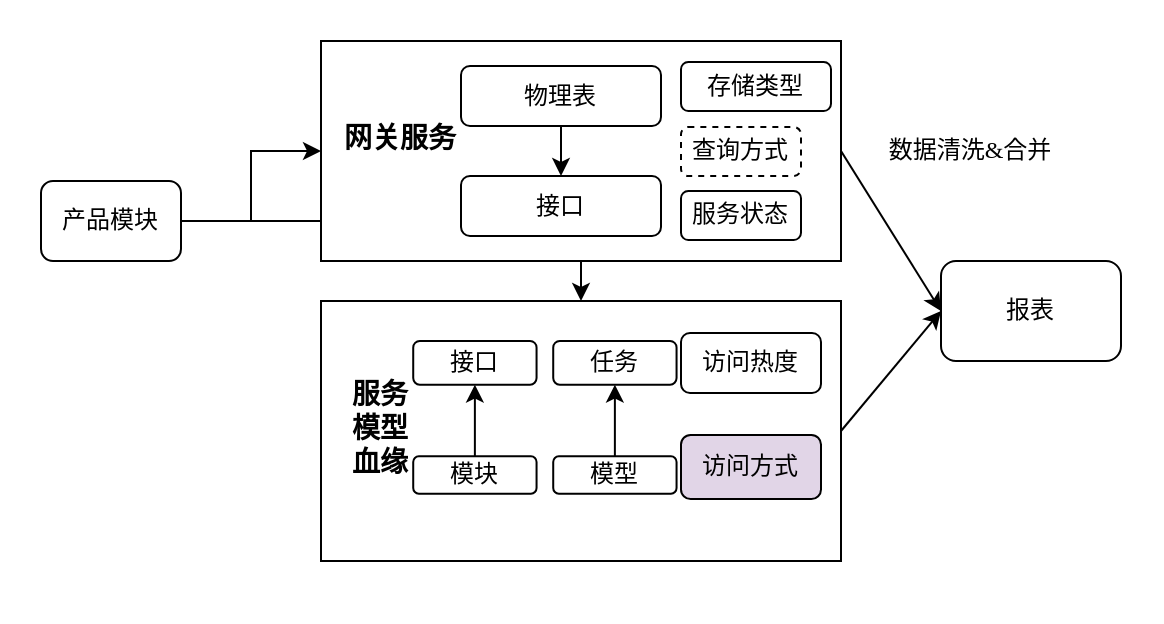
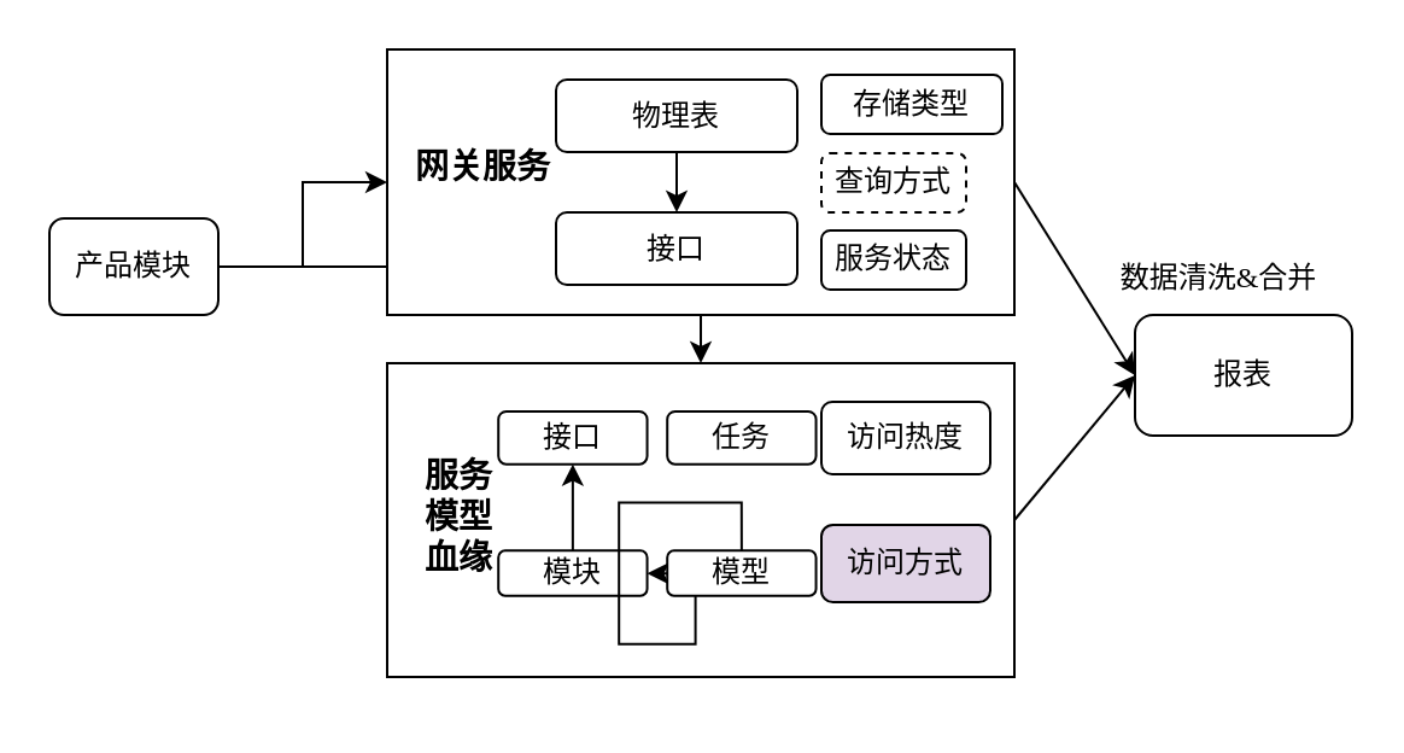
  <mxCell id="0" />
  <mxCell id="1" parent="0" />
  <mxCell id="2" value="" style="rounded=0;whiteSpace=wrap;html=1;fontFamily=微软雅黑;" parent="1" diagramCategory="general" diagramName="Rectangle" vertex="1"><mxGeometry x="160" y="150" width="260" height="130" as="geometry" /></mxCell>
  <mxCell id="3" value="&lt;font style=&quot;font-size: 14px;&quot;&gt;&lt;b&gt;服务模型血缘&lt;/b&gt;&lt;/font&gt;" style="text;html=1;strokeColor=none;fillColor=none;align=center;verticalAlign=middle;whiteSpace=wrap;rounded=0;fontFamily=微软雅黑;" parent="1" diagramCategory="general" diagramName="text" vertex="1"><mxGeometry x="170" y="200" width="40" height="30" as="geometry" /></mxCell>
  <mxCell id="4" style="edgeStyle=orthogonalEdgeStyle;rounded=0;orthogonalLoop=1;jettySize=auto;html=1;exitX=1;exitY=0.5;exitDx=0;exitDy=0;fontFamily=微软雅黑;" parent="1" source="6" target="2" edge="1"><mxGeometry relative="1" as="geometry" /></mxCell>
  <mxCell id="5" style="edgeStyle=orthogonalEdgeStyle;rounded=0;orthogonalLoop=1;jettySize=auto;html=1;exitX=1;exitY=0.5;exitDx=0;exitDy=0;fontFamily=微软雅黑;" parent="1" source="6" target="7" edge="1"><mxGeometry relative="1" as="geometry" /></mxCell>
  <mxCell id="6" value="产品模块" style="rounded=1;whiteSpace=wrap;html=1;fontFamily=微软雅黑;" parent="1" diagramCategory="general" diagramName="RoundedRectangle" vertex="1"><mxGeometry x="20" y="90" width="70" height="40" as="geometry" /></mxCell>
  <mxCell id="7" value="" style="rounded=0;whiteSpace=wrap;html=1;fontFamily=微软雅黑;" parent="1" diagramCategory="general" diagramName="Rectangle" vertex="1"><mxGeometry x="160" y="20" width="260" height="110" as="geometry" /></mxCell>
  <mxCell id="8" value="&lt;b&gt;&lt;font style=&quot;font-size: 14px;&quot;&gt;网关服务&lt;/font&gt;&lt;/b&gt;" style="text;html=1;strokeColor=none;fillColor=none;align=center;verticalAlign=middle;whiteSpace=wrap;rounded=0;fontFamily=微软雅黑;" parent="1" diagramCategory="general" diagramName="text" vertex="1"><mxGeometry x="170" y="60" width="60" height="20" as="geometry" /></mxCell>
  <mxCell id="9" value="接口" style="rounded=1;whiteSpace=wrap;html=1;fontFamily=微软雅黑;" parent="1" diagramCategory="general" diagramName="RoundedRectangle" vertex="1"><mxGeometry x="230" y="87.5" width="100" height="30" as="geometry" /></mxCell>
  <mxCell id="10" value="报表" style="rounded=1;whiteSpace=wrap;html=1;fontFamily=微软雅黑;" parent="1" diagramCategory="general" diagramName="RoundedRectangle" vertex="1"><mxGeometry x="470" y="130" width="90" height="50" as="geometry" /></mxCell>
  <mxCell id="11" value="访问热度" style="rounded=1;whiteSpace=wrap;html=1;fontFamily=微软雅黑;" parent="1" diagramCategory="general" diagramName="RoundedRectangle" vertex="1"><mxGeometry x="340" y="166" width="70" height="30" as="geometry" /></mxCell>
  <mxCell id="12" value="" style="group;fontFamily=微软雅黑;" parent="1" connectable="0" vertex="1"><mxGeometry x="190" y="170" width="110" height="120" as="geometry" /></mxCell>
  <mxCell id="13" value="接口" style="rounded=1;whiteSpace=wrap;html=1;fontFamily=微软雅黑;" parent="12" diagramCategory="general" diagramName="RoundedRectangle" vertex="1"><mxGeometry x="16.111" width="61.667" height="21.818" as="geometry" /></mxCell>
  <mxCell id="14" style="edgeStyle=orthogonalEdgeStyle;rounded=0;orthogonalLoop=1;jettySize=auto;html=1;exitX=0.5;exitY=0;exitDx=0;exitDy=0;entryX=0.5;entryY=1;entryDx=0;entryDy=0;fontFamily=微软雅黑;" edge="1" parent="12" source="15" target="13"><mxGeometry relative="1" as="geometry" /></mxCell>
  <mxCell id="15" value="模块" style="rounded=1;whiteSpace=wrap;html=1;fontFamily=微软雅黑;" parent="12" diagramCategory="general" diagramName="RoundedRectangle" vertex="1"><mxGeometry x="16.111" y="57.665" width="61.667" height="18.698" as="geometry" /></mxCell>
  <mxCell id="16" style="edgeStyle=orthogonalEdgeStyle;rounded=0;orthogonalLoop=1;jettySize=auto;html=1;exitX=0.5;exitY=1;exitDx=0;exitDy=0;entryX=0.5;entryY=0;entryDx=0;entryDy=0;fontFamily=微软雅黑;" parent="1" source="17" target="9" edge="1"><mxGeometry relative="1" as="geometry" /></mxCell>
  <mxCell id="17" value="物理表" style="rounded=1;whiteSpace=wrap;html=1;fontFamily=微软雅黑;" parent="1" diagramCategory="general" diagramName="RoundedRectangle" vertex="1"><mxGeometry x="230" y="32.5" width="100" height="30" as="geometry" /></mxCell>
  <mxCell id="18" value="" style="endArrow=classic;html=1;rounded=0;exitX=1;exitY=0.5;exitDx=0;exitDy=0;entryX=0;entryY=0.5;entryDx=0;entryDy=0;fontFamily=微软雅黑;" parent="1" source="7" edge="1" target="10"><mxGeometry width="50" height="50" relative="1" as="geometry"><mxPoint x="420" y="100" as="sourcePoint" /><mxPoint x="500" y="150" as="targetPoint" /></mxGeometry></mxCell>
  <mxCell id="19" value="" style="endArrow=classic;html=1;rounded=0;exitX=1;exitY=0.5;exitDx=0;exitDy=0;entryX=0;entryY=0.5;entryDx=0;entryDy=0;fontFamily=微软雅黑;" parent="1" source="2" target="10" edge="1"><mxGeometry width="50" height="50" relative="1" as="geometry"><mxPoint x="430" y="110" as="sourcePoint" /><mxPoint x="510" y="160" as="targetPoint" /></mxGeometry></mxCell>
- <mxCell id="20" value="数据清洗&amp;amp;合并" style="text;html=1;strokeColor=none;fillColor=none;align=center;verticalAlign=middle;whiteSpace=wrap;rounded=0;fontFamily=微软雅黑;" parent="1" vertex="1"><mxGeometry x="440" y="60" width="90" height="30" as="geometry" /></mxCell>
+ <mxCell id="20" value="数据清洗&amp;amp;合并" style="text;html=1;strokeColor=none;fillColor=none;align=center;verticalAlign=middle;whiteSpace=wrap;rounded=0;fontFamily=微软雅黑;" parent="1" vertex="1"><mxGeometry x="460" y="100" width="90" height="30" as="geometry" /></mxCell>
  <mxCell id="21" value="存储类型" style="rounded=1;whiteSpace=wrap;html=1;fontFamily=微软雅黑;" diagramCategory="general" diagramName="RoundedRectangle" vertex="1" parent="1"><mxGeometry x="340" y="30.5" width="75" height="24.5" as="geometry" /></mxCell>
  <mxCell id="22" value="服务状态" style="rounded=1;whiteSpace=wrap;html=1;fontFamily=微软雅黑;" diagramCategory="general" diagramName="RoundedRectangle" vertex="1" parent="1"><mxGeometry x="340" y="95" width="60" height="24.5" as="geometry" /></mxCell>
  <mxCell id="23" value="查询方式" style="rounded=1;whiteSpace=wrap;html=1;fontFamily=微软雅黑;dashed=1;" diagramCategory="general" diagramName="RoundedRectangle" vertex="1" parent="1"><mxGeometry x="340" y="63" width="60" height="24.5" as="geometry" /></mxCell>
  <mxCell id="24" value="访问方式" style="rounded=1;whiteSpace=wrap;html=1;fontFamily=微软雅黑;fillColor=#e1d5e7;" diagramCategory="general" diagramName="RoundedRectangle" vertex="1" parent="1"><mxGeometry x="340" y="217" width="70" height="32" as="geometry" /></mxCell>
  <mxCell id="25" value="" style="group;fontFamily=微软雅黑;" connectable="0" vertex="1" parent="1"><mxGeometry x="260" y="170" width="110" height="120" as="geometry" /></mxCell>
  <mxCell id="26" value="任务" style="rounded=1;whiteSpace=wrap;html=1;fontFamily=微软雅黑;" diagramCategory="general" diagramName="RoundedRectangle" vertex="1" parent="25"><mxGeometry x="16.111" width="61.667" height="21.818" as="geometry" /></mxCell>
- <mxCell id="27" style="edgeStyle=orthogonalEdgeStyle;rounded=0;orthogonalLoop=1;jettySize=auto;html=1;exitX=0.5;exitY=0;exitDx=0;exitDy=0;entryX=0.5;entryY=1;entryDx=0;entryDy=0;fontFamily=微软雅黑;" edge="1" parent="25" source="28" target="26"><mxGeometry relative="1" as="geometry" /></mxCell>
+ <mxCell id="27" style="edgeStyle=orthogonalEdgeStyle;rounded=0;orthogonalLoop=1;jettySize=auto;html=1;exitX=0.5;exitY=0;exitDx=0;exitDy=0;fontFamily=微软雅黑;" edge="1" parent="25" source="28" target="15"><mxGeometry relative="1" as="geometry" /></mxCell>
  <mxCell id="28" value="模型" style="rounded=1;whiteSpace=wrap;html=1;fontFamily=微软雅黑;" diagramCategory="general" diagramName="RoundedRectangle" vertex="1" parent="25"><mxGeometry x="16.111" y="57.665" width="61.667" height="18.698" as="geometry" /></mxCell>
